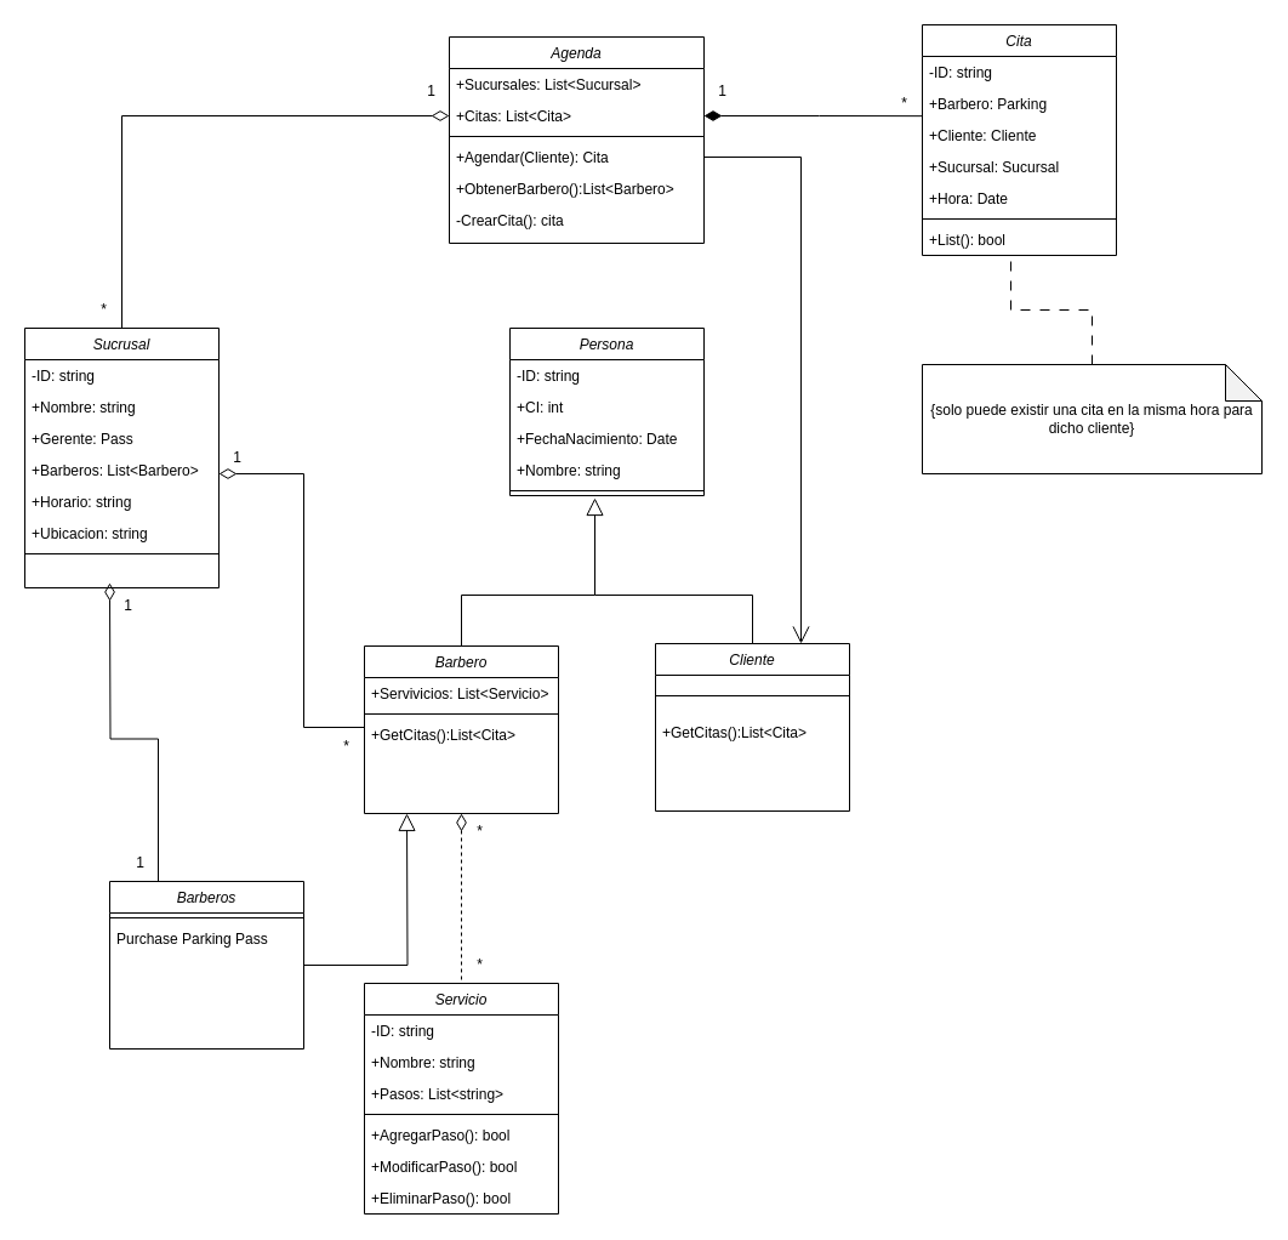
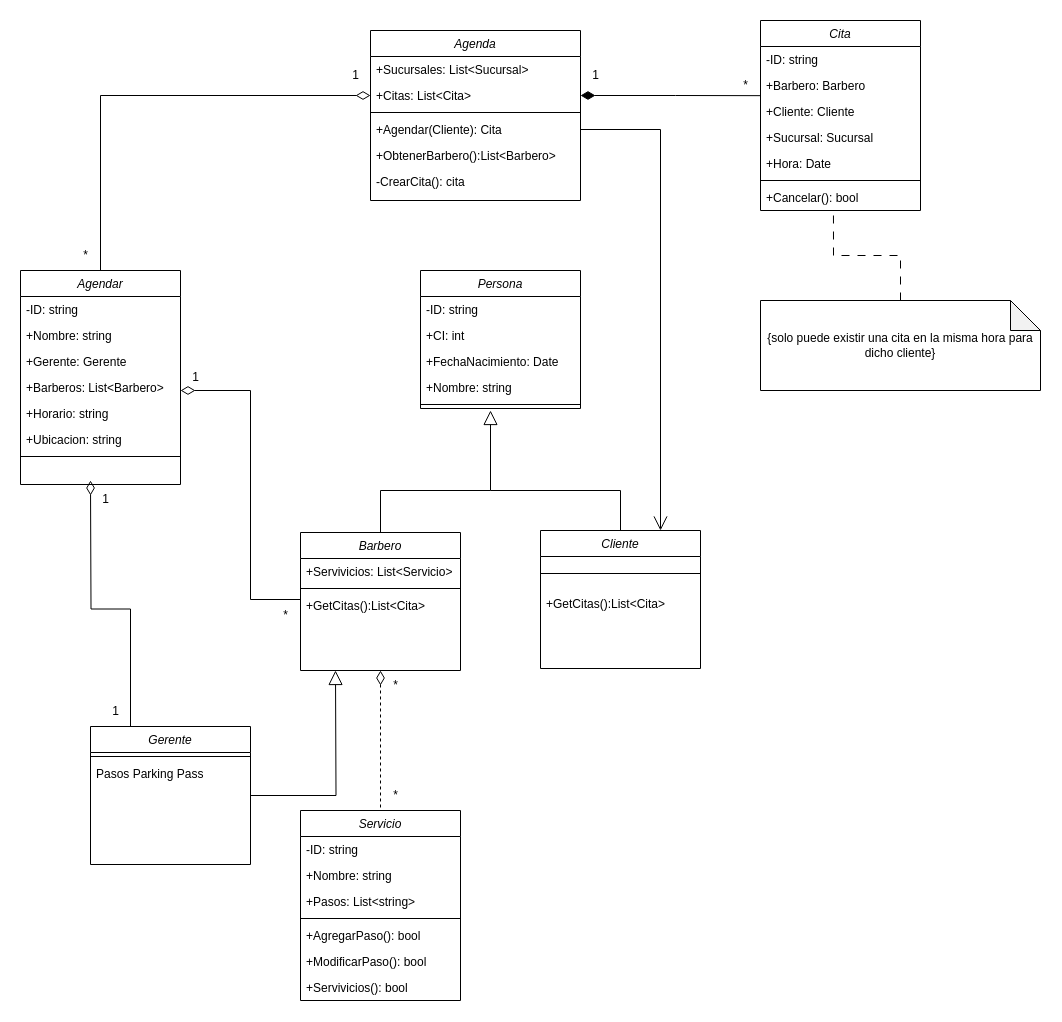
  <mxCell id="0" />
  <mxCell id="1" parent="0" />
  <mxCell id="2" style="edgeStyle=orthogonalEdgeStyle;rounded=0;orthogonalLoop=1;jettySize=auto;html=1;entryX=0;entryY=0.5;entryDx=0;entryDy=0;endArrow=diamondThin;endFill=0;endSize=12;" edge="1" parent="1" source="3" target="32"><mxGeometry relative="1" as="geometry" /></mxCell>
- <mxCell id="3" value="Sucrusal" style="swimlane;fontStyle=2;align=center;verticalAlign=top;childLayout=stackLayout;horizontal=1;startSize=26;horizontalStack=0;resizeParent=1;resizeLast=0;collapsible=1;marginBottom=0;rounded=0;shadow=0;strokeWidth=1;" parent="1" vertex="1"><mxGeometry x="20" y="270" width="160" height="214" as="geometry"><mxRectangle x="230" y="140" width="160" height="26" as="alternateBounds" /></mxGeometry></mxCell>
+ <mxCell id="3" value="Agendar" style="swimlane;fontStyle=2;align=center;verticalAlign=top;childLayout=stackLayout;horizontal=1;startSize=26;horizontalStack=0;resizeParent=1;resizeLast=0;collapsible=1;marginBottom=0;rounded=0;shadow=0;strokeWidth=1;" parent="1" vertex="1"><mxGeometry x="20" y="270" width="160" height="214" as="geometry"><mxRectangle x="230" y="140" width="160" height="26" as="alternateBounds" /></mxGeometry></mxCell>
  <mxCell id="4" value="-ID: string" style="text;align=left;verticalAlign=top;spacingLeft=4;spacingRight=4;overflow=hidden;rotatable=0;points=[[0,0.5],[1,0.5]];portConstraint=eastwest;" parent="3" vertex="1"><mxGeometry y="26" width="160" height="26" as="geometry" /></mxCell>
  <mxCell id="5" value="+Nombre: string" style="text;align=left;verticalAlign=top;spacingLeft=4;spacingRight=4;overflow=hidden;rotatable=0;points=[[0,0.5],[1,0.5]];portConstraint=eastwest;rounded=0;shadow=0;html=0;" parent="3" vertex="1"><mxGeometry y="52" width="160" height="26" as="geometry" /></mxCell>
- <mxCell id="6" value="+Gerente: Pass" style="text;align=left;verticalAlign=top;spacingLeft=4;spacingRight=4;overflow=hidden;rotatable=0;points=[[0,0.5],[1,0.5]];portConstraint=eastwest;rounded=0;shadow=0;html=0;" vertex="1" parent="3"><mxGeometry y="78" width="160" height="26" as="geometry" /></mxCell>
+ <mxCell id="6" value="+Gerente: Gerente" style="text;align=left;verticalAlign=top;spacingLeft=4;spacingRight=4;overflow=hidden;rotatable=0;points=[[0,0.5],[1,0.5]];portConstraint=eastwest;rounded=0;shadow=0;html=0;" vertex="1" parent="3"><mxGeometry y="78" width="160" height="26" as="geometry" /></mxCell>
  <mxCell id="7" value="+Barberos: List&lt;Barbero&gt;" style="text;align=left;verticalAlign=top;spacingLeft=4;spacingRight=4;overflow=hidden;rotatable=0;points=[[0,0.5],[1,0.5]];portConstraint=eastwest;rounded=0;shadow=0;html=0;" vertex="1" parent="3"><mxGeometry y="104" width="160" height="26" as="geometry" /></mxCell>
  <mxCell id="8" value="+Horario: string" style="text;align=left;verticalAlign=top;spacingLeft=4;spacingRight=4;overflow=hidden;rotatable=0;points=[[0,0.5],[1,0.5]];portConstraint=eastwest;rounded=0;shadow=0;html=0;" parent="3" vertex="1"><mxGeometry y="130" width="160" height="26" as="geometry" /></mxCell>
  <mxCell id="9" value="+Ubicacion: string" style="text;align=left;verticalAlign=top;spacingLeft=4;spacingRight=4;overflow=hidden;rotatable=0;points=[[0,0.5],[1,0.5]];portConstraint=eastwest;rounded=0;shadow=0;html=0;" vertex="1" parent="3"><mxGeometry y="156" width="160" height="26" as="geometry" /></mxCell>
  <mxCell id="10" value="" style="line;html=1;strokeWidth=1;align=left;verticalAlign=middle;spacingTop=-1;spacingLeft=3;spacingRight=3;rotatable=0;labelPosition=right;points=[];portConstraint=eastwest;" parent="3" vertex="1"><mxGeometry y="182" width="160" height="8" as="geometry" /></mxCell>
  <mxCell id="11" style="edgeStyle=orthogonalEdgeStyle;rounded=0;orthogonalLoop=1;jettySize=auto;html=1;endArrow=diamondThin;endFill=0;endSize=12;" edge="1" parent="1" source="14"><mxGeometry relative="1" as="geometry"><mxPoint x="180" y="390" as="targetPoint" /><Array as="points"><mxPoint x="250" y="599" /><mxPoint x="250" y="390" /></Array></mxGeometry></mxCell>
  <mxCell id="12" style="edgeStyle=orthogonalEdgeStyle;rounded=0;orthogonalLoop=1;jettySize=auto;html=1;endArrow=none;endFill=0;endSize=12;startArrow=diamondThin;startFill=0;startSize=12;dashed=1;" edge="1" parent="1" source="14" target="22"><mxGeometry relative="1" as="geometry" /></mxCell>
  <mxCell id="13" style="edgeStyle=orthogonalEdgeStyle;rounded=0;orthogonalLoop=1;jettySize=auto;html=1;exitX=0.5;exitY=0;exitDx=0;exitDy=0;endArrow=block;endFill=0;endSize=12;" edge="1" parent="1" source="14"><mxGeometry relative="1" as="geometry"><mxPoint x="490" y="410" as="targetPoint" /><Array as="points"><mxPoint x="380" y="490" /><mxPoint x="490" y="490" /></Array></mxGeometry></mxCell>
  <mxCell id="14" value="Barbero" style="swimlane;fontStyle=2;align=center;verticalAlign=top;childLayout=stackLayout;horizontal=1;startSize=26;horizontalStack=0;resizeParent=1;resizeLast=0;collapsible=1;marginBottom=0;rounded=0;shadow=0;strokeWidth=1;" vertex="1" parent="1"><mxGeometry x="300" y="532" width="160" height="138" as="geometry"><mxRectangle x="230" y="140" width="160" height="26" as="alternateBounds" /></mxGeometry></mxCell>
  <mxCell id="15" value="+Servivicios: List&lt;Servicio&gt;" style="text;align=left;verticalAlign=top;spacingLeft=4;spacingRight=4;overflow=hidden;rotatable=0;points=[[0,0.5],[1,0.5]];portConstraint=eastwest;" vertex="1" parent="14"><mxGeometry y="26" width="160" height="26" as="geometry" /></mxCell>
  <mxCell id="16" value="" style="line;html=1;strokeWidth=1;align=left;verticalAlign=middle;spacingTop=-1;spacingLeft=3;spacingRight=3;rotatable=0;labelPosition=right;points=[];portConstraint=eastwest;" vertex="1" parent="14"><mxGeometry y="52" width="160" height="8" as="geometry" /></mxCell>
  <mxCell id="17" value="+GetCitas():List&lt;Cita&gt;" style="text;align=left;verticalAlign=top;spacingLeft=4;spacingRight=4;overflow=hidden;rotatable=0;points=[[0,0.5],[1,0.5]];portConstraint=eastwest;" vertex="1" parent="14"><mxGeometry y="60" width="160" height="26" as="geometry" /></mxCell>
  <mxCell id="18" style="edgeStyle=orthogonalEdgeStyle;rounded=0;orthogonalLoop=1;jettySize=auto;html=1;endArrow=none;endFill=0;" edge="1" parent="1" source="19"><mxGeometry relative="1" as="geometry"><mxPoint x="490" y="490" as="targetPoint" /><Array as="points"><mxPoint x="620" y="490" /></Array></mxGeometry></mxCell>
  <mxCell id="19" value="Cliente" style="swimlane;fontStyle=2;align=center;verticalAlign=top;childLayout=stackLayout;horizontal=1;startSize=26;horizontalStack=0;resizeParent=1;resizeLast=0;collapsible=1;marginBottom=0;rounded=0;shadow=0;strokeWidth=1;" vertex="1" parent="1"><mxGeometry x="540" y="530" width="160" height="138" as="geometry"><mxRectangle x="230" y="140" width="160" height="26" as="alternateBounds" /></mxGeometry></mxCell>
  <mxCell id="20" value="" style="line;html=1;strokeWidth=1;align=left;verticalAlign=middle;spacingTop=-1;spacingLeft=3;spacingRight=3;rotatable=0;labelPosition=right;points=[];portConstraint=eastwest;" vertex="1" parent="19"><mxGeometry y="26" width="160" height="34" as="geometry" /></mxCell>
  <mxCell id="21" value="+GetCitas():List&lt;Cita&gt;" style="text;align=left;verticalAlign=top;spacingLeft=4;spacingRight=4;overflow=hidden;rotatable=0;points=[[0,0.5],[1,0.5]];portConstraint=eastwest;" vertex="1" parent="19"><mxGeometry y="60" width="160" height="26" as="geometry" /></mxCell>
  <mxCell id="22" value="Servicio" style="swimlane;fontStyle=2;align=center;verticalAlign=top;childLayout=stackLayout;horizontal=1;startSize=26;horizontalStack=0;resizeParent=1;resizeLast=0;collapsible=1;marginBottom=0;rounded=0;shadow=0;strokeWidth=1;" vertex="1" parent="1"><mxGeometry x="300" y="810" width="160" height="190" as="geometry"><mxRectangle x="230" y="140" width="160" height="26" as="alternateBounds" /></mxGeometry></mxCell>
  <mxCell id="23" value="-ID: string" style="text;align=left;verticalAlign=top;spacingLeft=4;spacingRight=4;overflow=hidden;rotatable=0;points=[[0,0.5],[1,0.5]];portConstraint=eastwest;" vertex="1" parent="22"><mxGeometry y="26" width="160" height="26" as="geometry" /></mxCell>
  <mxCell id="24" value="+Nombre: string" style="text;align=left;verticalAlign=top;spacingLeft=4;spacingRight=4;overflow=hidden;rotatable=0;points=[[0,0.5],[1,0.5]];portConstraint=eastwest;" vertex="1" parent="22"><mxGeometry y="52" width="160" height="26" as="geometry" /></mxCell>
  <mxCell id="25" value="+Pasos: List&lt;string&gt;" style="text;align=left;verticalAlign=top;spacingLeft=4;spacingRight=4;overflow=hidden;rotatable=0;points=[[0,0.5],[1,0.5]];portConstraint=eastwest;rounded=0;shadow=0;html=0;" vertex="1" parent="22"><mxGeometry y="78" width="160" height="26" as="geometry" /></mxCell>
  <mxCell id="26" value="" style="line;html=1;strokeWidth=1;align=left;verticalAlign=middle;spacingTop=-1;spacingLeft=3;spacingRight=3;rotatable=0;labelPosition=right;points=[];portConstraint=eastwest;" vertex="1" parent="22"><mxGeometry y="104" width="160" height="8" as="geometry" /></mxCell>
  <mxCell id="27" value="+AgregarPaso(): bool" style="text;align=left;verticalAlign=top;spacingLeft=4;spacingRight=4;overflow=hidden;rotatable=0;points=[[0,0.5],[1,0.5]];portConstraint=eastwest;rounded=0;shadow=0;html=0;" vertex="1" parent="22"><mxGeometry y="112" width="160" height="26" as="geometry" /></mxCell>
  <mxCell id="28" value="+ModificarPaso(): bool" style="text;align=left;verticalAlign=top;spacingLeft=4;spacingRight=4;overflow=hidden;rotatable=0;points=[[0,0.5],[1,0.5]];portConstraint=eastwest;rounded=0;shadow=0;html=0;" vertex="1" parent="22"><mxGeometry y="138" width="160" height="26" as="geometry" /></mxCell>
- <mxCell id="29" value="+EliminarPaso(): bool" style="text;align=left;verticalAlign=top;spacingLeft=4;spacingRight=4;overflow=hidden;rotatable=0;points=[[0,0.5],[1,0.5]];portConstraint=eastwest;rounded=0;shadow=0;html=0;" vertex="1" parent="22"><mxGeometry y="164" width="160" height="26" as="geometry" /></mxCell>
+ <mxCell id="29" value="+Servivicios(): bool" style="text;align=left;verticalAlign=top;spacingLeft=4;spacingRight=4;overflow=hidden;rotatable=0;points=[[0,0.5],[1,0.5]];portConstraint=eastwest;rounded=0;shadow=0;html=0;" vertex="1" parent="22"><mxGeometry y="164" width="160" height="26" as="geometry" /></mxCell>
  <mxCell id="30" value="Agenda" style="swimlane;fontStyle=2;align=center;verticalAlign=top;childLayout=stackLayout;horizontal=1;startSize=26;horizontalStack=0;resizeParent=1;resizeLast=0;collapsible=1;marginBottom=0;rounded=0;shadow=0;strokeWidth=1;" vertex="1" parent="1"><mxGeometry x="370" y="30" width="210" height="170" as="geometry"><mxRectangle x="230" y="140" width="160" height="26" as="alternateBounds" /></mxGeometry></mxCell>
  <mxCell id="31" value="+Sucursales: List&lt;Sucursal&gt;" style="text;align=left;verticalAlign=top;spacingLeft=4;spacingRight=4;overflow=hidden;rotatable=0;points=[[0,0.5],[1,0.5]];portConstraint=eastwest;" vertex="1" parent="30"><mxGeometry y="26" width="210" height="26" as="geometry" /></mxCell>
  <mxCell id="32" value="+Citas: List&lt;Cita&gt;" style="text;align=left;verticalAlign=top;spacingLeft=4;spacingRight=4;overflow=hidden;rotatable=0;points=[[0,0.5],[1,0.5]];portConstraint=eastwest;rounded=0;shadow=0;html=0;" vertex="1" parent="30"><mxGeometry y="52" width="210" height="26" as="geometry" /></mxCell>
  <mxCell id="33" value="" style="line;html=1;strokeWidth=1;align=left;verticalAlign=middle;spacingTop=-1;spacingLeft=3;spacingRight=3;rotatable=0;labelPosition=right;points=[];portConstraint=eastwest;" vertex="1" parent="30"><mxGeometry y="78" width="210" height="8" as="geometry" /></mxCell>
  <mxCell id="34" value="+Agendar(Cliente): Cita" style="text;align=left;verticalAlign=top;spacingLeft=4;spacingRight=4;overflow=hidden;rotatable=0;points=[[0,0.5],[1,0.5]];portConstraint=eastwest;" vertex="1" parent="30"><mxGeometry y="86" width="210" height="26" as="geometry" /></mxCell>
  <mxCell id="35" value="+ObtenerBarbero():List&lt;Barbero&gt;" style="text;align=left;verticalAlign=top;spacingLeft=4;spacingRight=4;overflow=hidden;rotatable=0;points=[[0,0.5],[1,0.5]];portConstraint=eastwest;" vertex="1" parent="30"><mxGeometry y="112" width="210" height="26" as="geometry" /></mxCell>
  <mxCell id="36" value="-CrearCita(): cita" style="text;align=left;verticalAlign=top;spacingLeft=4;spacingRight=4;overflow=hidden;rotatable=0;points=[[0,0.5],[1,0.5]];portConstraint=eastwest;" vertex="1" parent="30"><mxGeometry y="138" width="210" height="26" as="geometry" /></mxCell>
  <mxCell id="37" style="edgeStyle=orthogonalEdgeStyle;rounded=0;orthogonalLoop=1;jettySize=auto;html=1;endArrow=block;endFill=0;endSize=12;" edge="1" parent="1" source="39"><mxGeometry relative="1" as="geometry"><mxPoint x="335" y="670" as="targetPoint" /></mxGeometry></mxCell>
  <mxCell id="38" style="edgeStyle=orthogonalEdgeStyle;rounded=0;orthogonalLoop=1;jettySize=auto;html=1;exitX=0.25;exitY=0;exitDx=0;exitDy=0;endArrow=diamondThin;endFill=0;endSize=12;" edge="1" parent="1" source="39"><mxGeometry relative="1" as="geometry"><mxPoint x="90" y="480" as="targetPoint" /></mxGeometry></mxCell>
- <mxCell id="39" value="Barberos" style="swimlane;fontStyle=2;align=center;verticalAlign=top;childLayout=stackLayout;horizontal=1;startSize=26;horizontalStack=0;resizeParent=1;resizeLast=0;collapsible=1;marginBottom=0;rounded=0;shadow=0;strokeWidth=1;" vertex="1" parent="1"><mxGeometry x="90" y="726" width="160" height="138" as="geometry"><mxRectangle x="230" y="140" width="160" height="26" as="alternateBounds" /></mxGeometry></mxCell>
+ <mxCell id="39" value="Gerente" style="swimlane;fontStyle=2;align=center;verticalAlign=top;childLayout=stackLayout;horizontal=1;startSize=26;horizontalStack=0;resizeParent=1;resizeLast=0;collapsible=1;marginBottom=0;rounded=0;shadow=0;strokeWidth=1;" vertex="1" parent="1"><mxGeometry x="90" y="726" width="160" height="138" as="geometry"><mxRectangle x="230" y="140" width="160" height="26" as="alternateBounds" /></mxGeometry></mxCell>
  <mxCell id="40" value="" style="line;html=1;strokeWidth=1;align=left;verticalAlign=middle;spacingTop=-1;spacingLeft=3;spacingRight=3;rotatable=0;labelPosition=right;points=[];portConstraint=eastwest;" vertex="1" parent="39"><mxGeometry y="26" width="160" height="8" as="geometry" /></mxCell>
- <mxCell id="41" value="Purchase Parking Pass" style="text;align=left;verticalAlign=top;spacingLeft=4;spacingRight=4;overflow=hidden;rotatable=0;points=[[0,0.5],[1,0.5]];portConstraint=eastwest;" vertex="1" parent="39"><mxGeometry y="34" width="160" height="26" as="geometry" /></mxCell>
+ <mxCell id="41" value="Pasos Parking Pass" style="text;align=left;verticalAlign=top;spacingLeft=4;spacingRight=4;overflow=hidden;rotatable=0;points=[[0,0.5],[1,0.5]];portConstraint=eastwest;" vertex="1" parent="39"><mxGeometry y="34" width="160" height="26" as="geometry" /></mxCell>
  <mxCell id="42" value="Persona" style="swimlane;fontStyle=2;align=center;verticalAlign=top;childLayout=stackLayout;horizontal=1;startSize=26;horizontalStack=0;resizeParent=1;resizeLast=0;collapsible=1;marginBottom=0;rounded=0;shadow=0;strokeWidth=1;" vertex="1" parent="1"><mxGeometry x="420" y="270" width="160" height="138" as="geometry"><mxRectangle x="230" y="140" width="160" height="26" as="alternateBounds" /></mxGeometry></mxCell>
  <mxCell id="43" value="-ID: string" style="text;align=left;verticalAlign=top;spacingLeft=4;spacingRight=4;overflow=hidden;rotatable=0;points=[[0,0.5],[1,0.5]];portConstraint=eastwest;" vertex="1" parent="42"><mxGeometry y="26" width="160" height="26" as="geometry" /></mxCell>
  <mxCell id="44" value="+CI: int" style="text;align=left;verticalAlign=top;spacingLeft=4;spacingRight=4;overflow=hidden;rotatable=0;points=[[0,0.5],[1,0.5]];portConstraint=eastwest;rounded=0;shadow=0;html=0;" vertex="1" parent="42"><mxGeometry y="52" width="160" height="26" as="geometry" /></mxCell>
  <mxCell id="45" value="+FechaNacimiento: Date" style="text;align=left;verticalAlign=top;spacingLeft=4;spacingRight=4;overflow=hidden;rotatable=0;points=[[0,0.5],[1,0.5]];portConstraint=eastwest;rounded=0;shadow=0;html=0;" vertex="1" parent="42"><mxGeometry y="78" width="160" height="26" as="geometry" /></mxCell>
  <mxCell id="46" value="+Nombre: string" style="text;align=left;verticalAlign=top;spacingLeft=4;spacingRight=4;overflow=hidden;rotatable=0;points=[[0,0.5],[1,0.5]];portConstraint=eastwest;rounded=0;shadow=0;html=0;" vertex="1" parent="42"><mxGeometry y="104" width="160" height="26" as="geometry" /></mxCell>
  <mxCell id="47" value="" style="line;html=1;strokeWidth=1;align=left;verticalAlign=middle;spacingTop=-1;spacingLeft=3;spacingRight=3;rotatable=0;labelPosition=right;points=[];portConstraint=eastwest;" vertex="1" parent="42"><mxGeometry y="130" width="160" height="8" as="geometry" /></mxCell>
  <mxCell id="48" value="1" style="text;html=1;align=center;verticalAlign=middle;resizable=0;points=[];autosize=1;strokeColor=none;fillColor=none;" vertex="1" parent="1"><mxGeometry x="180" y="362" width="30" height="30" as="geometry" /></mxCell>
  <mxCell id="49" value="*" style="text;html=1;align=center;verticalAlign=middle;resizable=0;points=[];autosize=1;strokeColor=none;fillColor=none;" vertex="1" parent="1"><mxGeometry x="270" y="600" width="30" height="30" as="geometry" /></mxCell>
  <mxCell id="50" value="*" style="text;html=1;align=center;verticalAlign=middle;resizable=0;points=[];autosize=1;strokeColor=none;fillColor=none;" vertex="1" parent="1"><mxGeometry x="380" y="780" width="30" height="30" as="geometry" /></mxCell>
  <mxCell id="51" value="*" style="text;html=1;align=center;verticalAlign=middle;resizable=0;points=[];autosize=1;strokeColor=none;fillColor=none;" vertex="1" parent="1"><mxGeometry x="380" y="670" width="30" height="30" as="geometry" /></mxCell>
  <mxCell id="52" value="Cita" style="swimlane;fontStyle=2;align=center;verticalAlign=top;childLayout=stackLayout;horizontal=1;startSize=26;horizontalStack=0;resizeParent=1;resizeLast=0;collapsible=1;marginBottom=0;rounded=0;shadow=0;strokeWidth=1;" vertex="1" parent="1"><mxGeometry x="760" y="20" width="160" height="190" as="geometry"><mxRectangle x="230" y="140" width="160" height="26" as="alternateBounds" /></mxGeometry></mxCell>
  <mxCell id="53" value="-ID: string" style="text;align=left;verticalAlign=top;spacingLeft=4;spacingRight=4;overflow=hidden;rotatable=0;points=[[0,0.5],[1,0.5]];portConstraint=eastwest;rounded=0;shadow=0;html=0;" vertex="1" parent="52"><mxGeometry y="26" width="160" height="26" as="geometry" /></mxCell>
- <mxCell id="54" value="+Barbero: Parking" style="text;align=left;verticalAlign=top;spacingLeft=4;spacingRight=4;overflow=hidden;rotatable=0;points=[[0,0.5],[1,0.5]];portConstraint=eastwest;rounded=0;shadow=0;html=0;" vertex="1" parent="52"><mxGeometry y="52" width="160" height="26" as="geometry" /></mxCell>
+ <mxCell id="54" value="+Barbero: Barbero" style="text;align=left;verticalAlign=top;spacingLeft=4;spacingRight=4;overflow=hidden;rotatable=0;points=[[0,0.5],[1,0.5]];portConstraint=eastwest;rounded=0;shadow=0;html=0;" vertex="1" parent="52"><mxGeometry y="52" width="160" height="26" as="geometry" /></mxCell>
  <mxCell id="55" value="+Cliente: Cliente" style="text;align=left;verticalAlign=top;spacingLeft=4;spacingRight=4;overflow=hidden;rotatable=0;points=[[0,0.5],[1,0.5]];portConstraint=eastwest;rounded=0;shadow=0;html=0;" vertex="1" parent="52"><mxGeometry y="78" width="160" height="26" as="geometry" /></mxCell>
  <mxCell id="56" value="+Sucursal: Sucursal" style="text;align=left;verticalAlign=top;spacingLeft=4;spacingRight=4;overflow=hidden;rotatable=0;points=[[0,0.5],[1,0.5]];portConstraint=eastwest;rounded=0;shadow=0;html=0;" vertex="1" parent="52"><mxGeometry y="104" width="160" height="26" as="geometry" /></mxCell>
  <mxCell id="57" value="+Hora: Date" style="text;align=left;verticalAlign=top;spacingLeft=4;spacingRight=4;overflow=hidden;rotatable=0;points=[[0,0.5],[1,0.5]];portConstraint=eastwest;" vertex="1" parent="52"><mxGeometry y="130" width="160" height="26" as="geometry" /></mxCell>
  <mxCell id="58" value="" style="line;html=1;strokeWidth=1;align=left;verticalAlign=middle;spacingTop=-1;spacingLeft=3;spacingRight=3;rotatable=0;labelPosition=right;points=[];portConstraint=eastwest;" vertex="1" parent="52"><mxGeometry y="156" width="160" height="8" as="geometry" /></mxCell>
- <mxCell id="59" value="+List(): bool" style="text;align=left;verticalAlign=top;spacingLeft=4;spacingRight=4;overflow=hidden;rotatable=0;points=[[0,0.5],[1,0.5]];portConstraint=eastwest;" vertex="1" parent="52"><mxGeometry y="164" width="160" height="26" as="geometry" /></mxCell>
+ <mxCell id="59" value="+Cancelar(): bool" style="text;align=left;verticalAlign=top;spacingLeft=4;spacingRight=4;overflow=hidden;rotatable=0;points=[[0,0.5],[1,0.5]];portConstraint=eastwest;" vertex="1" parent="52"><mxGeometry y="164" width="160" height="26" as="geometry" /></mxCell>
  <mxCell id="60" value="1" style="text;html=1;align=center;verticalAlign=middle;resizable=0;points=[];autosize=1;strokeColor=none;fillColor=none;" vertex="1" parent="1"><mxGeometry x="340" y="60" width="30" height="30" as="geometry" /></mxCell>
  <mxCell id="61" value="*" style="text;html=1;align=center;verticalAlign=middle;resizable=0;points=[];autosize=1;strokeColor=none;fillColor=none;" vertex="1" parent="1"><mxGeometry x="70" y="240" width="30" height="30" as="geometry" /></mxCell>
  <mxCell id="62" style="edgeStyle=orthogonalEdgeStyle;rounded=0;orthogonalLoop=1;jettySize=auto;html=1;entryX=0.75;entryY=0;entryDx=0;entryDy=0;endArrow=open;endFill=0;endSize=12;dashed=0;" edge="1" parent="1" source="34" target="19"><mxGeometry relative="1" as="geometry" /></mxCell>
  <mxCell id="63" style="edgeStyle=orthogonalEdgeStyle;rounded=0;orthogonalLoop=1;jettySize=auto;html=1;entryX=-0.001;entryY=0.891;entryDx=0;entryDy=0;entryPerimeter=0;endArrow=none;endFill=0;startArrow=diamondThin;startFill=1;startSize=12;" edge="1" parent="1" source="32" target="54"><mxGeometry relative="1" as="geometry"><Array as="points" /></mxGeometry></mxCell>
  <mxCell id="64" value="1" style="text;html=1;align=center;verticalAlign=middle;resizable=0;points=[];autosize=1;strokeColor=none;fillColor=none;" vertex="1" parent="1"><mxGeometry x="580" y="60" width="30" height="30" as="geometry" /></mxCell>
  <mxCell id="65" value="*" style="text;html=1;align=center;verticalAlign=middle;resizable=0;points=[];autosize=1;strokeColor=none;fillColor=none;" vertex="1" parent="1"><mxGeometry x="730" y="70" width="30" height="30" as="geometry" /></mxCell>
  <mxCell id="66" value="1" style="text;html=1;align=center;verticalAlign=middle;resizable=0;points=[];autosize=1;strokeColor=none;fillColor=none;" vertex="1" parent="1"><mxGeometry x="90" y="484" width="30" height="30" as="geometry" /></mxCell>
  <mxCell id="67" value="1" style="text;html=1;align=center;verticalAlign=middle;resizable=0;points=[];autosize=1;strokeColor=none;fillColor=none;" vertex="1" parent="1"><mxGeometry x="100" y="696" width="30" height="30" as="geometry" /></mxCell>
  <mxCell id="68" style="edgeStyle=orthogonalEdgeStyle;rounded=0;orthogonalLoop=1;jettySize=auto;html=1;entryX=0.456;entryY=1.038;entryDx=0;entryDy=0;entryPerimeter=0;endArrow=none;endFill=0;dashed=1;dashPattern=8 8;" edge="1" parent="1" source="69" target="59"><mxGeometry relative="1" as="geometry" /></mxCell>
  <mxCell id="69" value="{solo puede existir una cita en la misma hora para dicho cliente}" style="shape=note;whiteSpace=wrap;html=1;backgroundOutline=1;darkOpacity=0.05;" vertex="1" parent="1"><mxGeometry x="760" y="300" width="280" height="90" as="geometry" /></mxCell>
